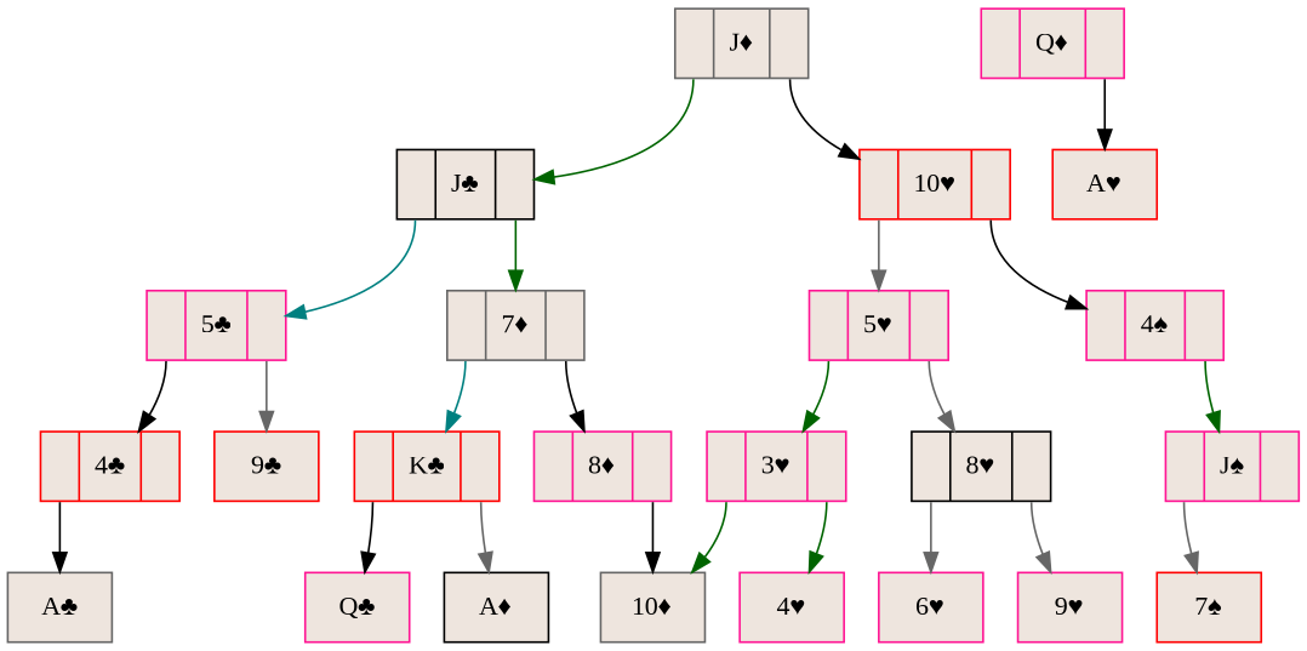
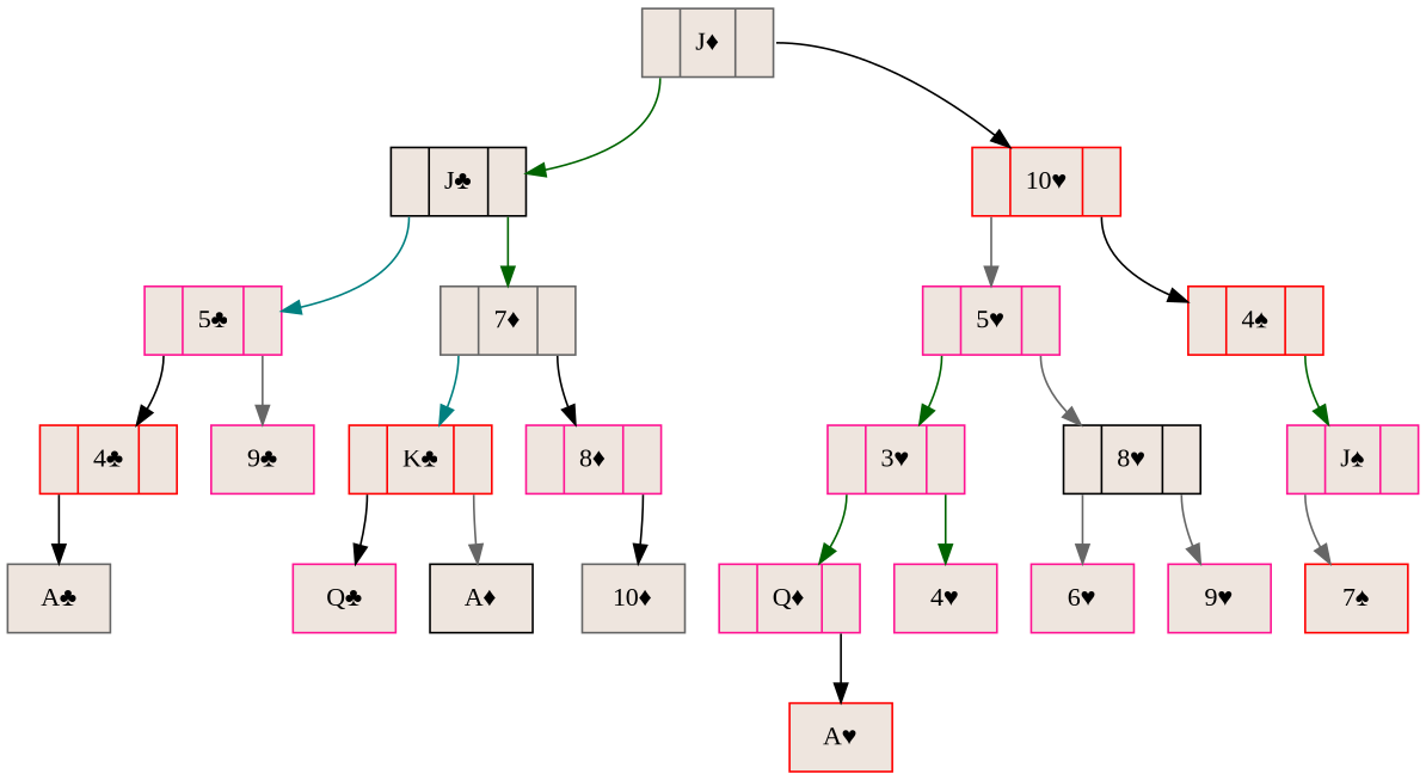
  digraph {
    fontname="Liberation Serif"
    rankdir=TB
    node [color=deeppink fillcolor=seashell2 fontname="Liberation Serif" shape=record style=filled]
    edge [color=black fontname="Liberation Serif" tailport=C1]
    n1 [color=gray40 label="<C0>|J♦|<C1>"]
    n2 [color=black label="<C0>|J♣|<C1>"]
    n3 [color=red label="<C0>|10♥|<C1>"]
    n4 [label="<C0>|5♣|<C1>"]
    n5 [color=gray40 label="<C0>|7♦|<C1>"]
    n6 [label="<C0>|5♥|<C1>"]
-   n7 [label="<C0>|4♠|<C1>"]
+   n7 [color=red label="<C0>|4♠|<C1>"]
    n8 [color=red label="<C0>|4♣|<C1>"]
-   n9 [color=red label="9♣"]
+   n9 [label="9♣"]
    n10 [color=red label="<C0>|K♣|<C1>"]
    n11 [label="<C0>|8♦|<C1>"]
    n12 [color=gray40 label="A♣"]
    n13 [label="Q♣"]
    n14 [color=black label="A♦"]
    n15 [color=gray40 label="10♦"]
    n16 [label="<C0>|3♥|<C1>"]
    n17 [color=black label="<C0>|8♥|<C1>"]
    n18 [label="<C0>|J♠|<C1>"]
    n19 [label="<C0>|Q♦|<C1>"]
    n20 [label="4♥"]
    n21 [label="6♥"]
    n22 [label="9♥"]
    n23 [color=red label="A♥"]
    n24 [color=red label="7♠"]
    n1 -> n2 [color=darkgreen tailport=C0]
    n1 -> n3
    n2 -> n4 [color=teal tailport=C0]
    n2 -> n5 [color=darkgreen]
    n3 -> n6 [color=gray40 tailport=C0]
    n3 -> n7
    n4 -> n8 [tailport=C0]
    n4 -> n9 [color=gray40]
    n5 -> n10 [color=teal tailport=C0]
    n5 -> n11
    n6 -> n16 [color=darkgreen tailport=C0]
    n6 -> n17 [color=gray40]
    n7 -> n18 [color=darkgreen]
    n8 -> n12 [tailport=C0]
    n10 -> n13 [tailport=C0]
    n10 -> n14 [color=gray40]
    n11 -> n15
-   n16 -> n15 [color=darkgreen tailport=C0]
+   n16 -> n19 [color=darkgreen tailport=C0]
    n16 -> n20 [color=darkgreen]
    n17 -> n21 [color=gray40 tailport=C0]
    n17 -> n22 [color=gray40]
    n18 -> n24 [color=gray40 tailport=C0]
    n19 -> n23
  }
